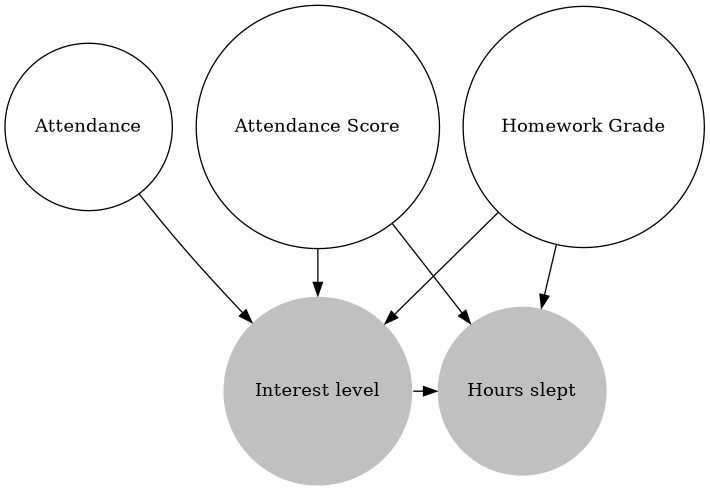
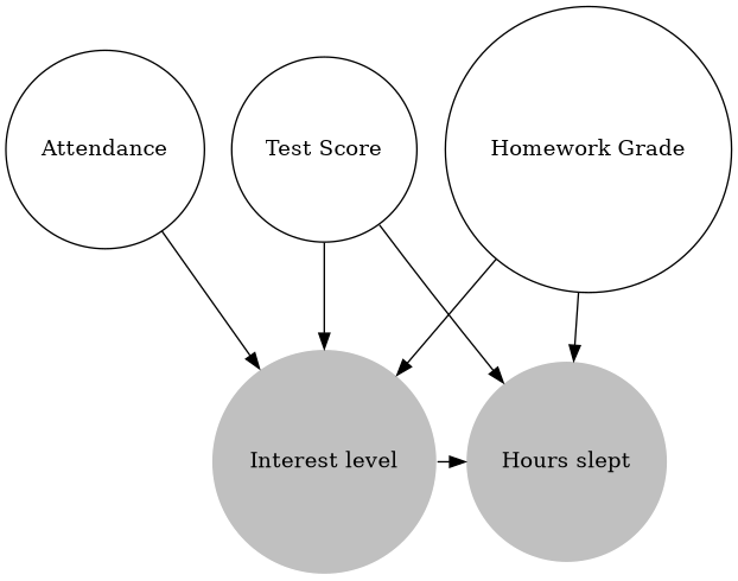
  digraph {
    rankdir=TB
    node [shape=circle]
    n1 [label=Attendance]
    n2 [label="Homework Grade"]
-   n3 [label="Attendance Score"]
+   n3 [label="Test Score"]
    n4 [color=white fillcolor=gray label="Hours slept" style=filled]
    n5 [color=white fillcolor=gray label="Interest level" style=filled]
    subgraph sub_1 {
      rank=same
      n1
      n2
      n3
    }
    subgraph sub_2 {
      rank=same
      n4
      n5
    }
    n1 -> n5
    n2 -> n4
    n2 -> n5
    n3 -> n4
    n3 -> n5
    n5 -> n4
  }
